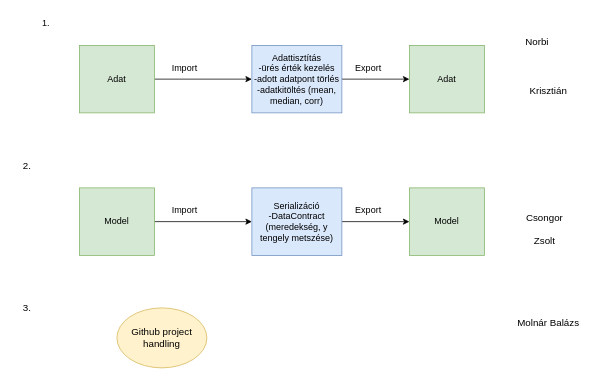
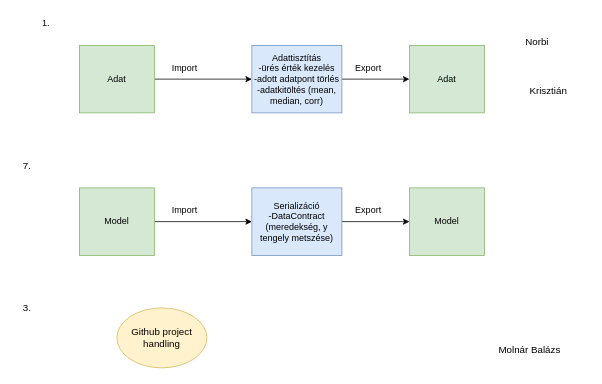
  <mxCell id="0" />
  <mxCell id="1" parent="0" />
  <mxCell id="2" style="edgeStyle=orthogonalEdgeStyle;rounded=0;orthogonalLoop=1;jettySize=auto;html=1;exitX=1;exitY=0.5;exitDx=0;exitDy=0;" edge="1" parent="1" source="3" target="5"><mxGeometry relative="1" as="geometry" /></mxCell>
  <mxCell id="3" value="Adat" style="rounded=0;whiteSpace=wrap;html=1;fillColor=#d5e8d4;strokeColor=#82b366;" vertex="1" parent="1"><mxGeometry x="105" y="60" width="100" height="90" as="geometry" /></mxCell>
  <mxCell id="4" style="edgeStyle=orthogonalEdgeStyle;rounded=0;orthogonalLoop=1;jettySize=auto;html=1;exitX=1;exitY=0.5;exitDx=0;exitDy=0;entryX=0;entryY=0.5;entryDx=0;entryDy=0;" edge="1" parent="1" source="5" target="6"><mxGeometry relative="1" as="geometry"><mxPoint x="535" y="105" as="targetPoint" /></mxGeometry></mxCell>
  <mxCell id="5" value="Adattisztítás&lt;br&gt;-ürés érték kezelés&lt;br&gt;-adott adatpont törlés&lt;br&gt;-adatkitöltés (mean, median, corr)" style="rounded=0;whiteSpace=wrap;html=1;fillColor=#dae8fc;strokeColor=#6c8ebf;" vertex="1" parent="1"><mxGeometry x="335" y="60" width="120" height="90" as="geometry" /></mxCell>
  <mxCell id="6" value="Adat" style="rounded=0;whiteSpace=wrap;html=1;fillColor=#d5e8d4;strokeColor=#82b366;" vertex="1" parent="1"><mxGeometry x="545" y="60" width="100" height="90" as="geometry" /></mxCell>
  <mxCell id="7" value="Import" style="text;html=1;align=center;verticalAlign=middle;resizable=0;points=[];autosize=1;strokeColor=none;fillColor=none;" vertex="1" parent="1"><mxGeometry x="220" y="80" width="50" height="20" as="geometry" /></mxCell>
  <mxCell id="8" value="Export" style="text;html=1;align=center;verticalAlign=middle;resizable=0;points=[];autosize=1;strokeColor=none;fillColor=none;" vertex="1" parent="1"><mxGeometry x="465" y="80" width="50" height="20" as="geometry" /></mxCell>
  <mxCell id="9" value="1." style="text;html=1;align=center;verticalAlign=middle;resizable=0;points=[];autosize=1;strokeColor=none;fillColor=none;" vertex="1" parent="1"><mxGeometry x="45" y="20" width="30" height="20" as="geometry" /></mxCell>
  <mxCell id="10" style="edgeStyle=orthogonalEdgeStyle;rounded=0;orthogonalLoop=1;jettySize=auto;html=1;exitX=1;exitY=0.5;exitDx=0;exitDy=0;" edge="1" parent="1" source="11" target="13"><mxGeometry relative="1" as="geometry" /></mxCell>
  <mxCell id="11" value="Model" style="rounded=0;whiteSpace=wrap;html=1;fillColor=#d5e8d4;strokeColor=#82b366;" vertex="1" parent="1"><mxGeometry x="105" y="250" width="100" height="90" as="geometry" /></mxCell>
  <mxCell id="12" style="edgeStyle=orthogonalEdgeStyle;rounded=0;orthogonalLoop=1;jettySize=auto;html=1;exitX=1;exitY=0.5;exitDx=0;exitDy=0;entryX=0;entryY=0.5;entryDx=0;entryDy=0;" edge="1" parent="1" source="13" target="14"><mxGeometry relative="1" as="geometry"><mxPoint x="535" y="295" as="targetPoint" /></mxGeometry></mxCell>
  <mxCell id="13" value="Serializáció&lt;br&gt;-DataContract (meredekség, y tengely metszése)" style="rounded=0;whiteSpace=wrap;html=1;fillColor=#dae8fc;strokeColor=#6c8ebf;" vertex="1" parent="1"><mxGeometry x="335" y="250" width="120" height="90" as="geometry" /></mxCell>
  <mxCell id="14" value="Model" style="rounded=0;whiteSpace=wrap;html=1;fillColor=#d5e8d4;strokeColor=#82b366;" vertex="1" parent="1"><mxGeometry x="545" y="250" width="100" height="90" as="geometry" /></mxCell>
  <mxCell id="15" value="Import" style="text;html=1;align=center;verticalAlign=middle;resizable=0;points=[];autosize=1;strokeColor=none;fillColor=none;" vertex="1" parent="1"><mxGeometry x="220" y="270" width="50" height="20" as="geometry" /></mxCell>
  <mxCell id="16" value="Export" style="text;html=1;align=center;verticalAlign=middle;resizable=0;points=[];autosize=1;strokeColor=none;fillColor=none;" vertex="1" parent="1"><mxGeometry x="465" y="270" width="50" height="20" as="geometry" /></mxCell>
- <mxCell id="17" value="2." style="text;html=1;align=center;verticalAlign=middle;resizable=0;points=[];autosize=1;strokeColor=none;fillColor=none;fontSize=13;" vertex="1" parent="1"><mxGeometry x="20" y="210" width="30" height="20" as="geometry" /></mxCell>
+ <mxCell id="17" value="7." style="text;html=1;align=center;verticalAlign=middle;resizable=0;points=[];autosize=1;strokeColor=none;fillColor=none;fontSize=13;" vertex="1" parent="1"><mxGeometry x="20" y="210" width="30" height="20" as="geometry" /></mxCell>
  <mxCell id="18" value="3." style="text;html=1;align=center;verticalAlign=middle;resizable=0;points=[];autosize=1;strokeColor=none;fillColor=none;fontSize=13;" vertex="1" parent="1"><mxGeometry x="20" y="400" width="30" height="20" as="geometry" /></mxCell>
  <mxCell id="19" value="Github project handling" style="ellipse;whiteSpace=wrap;html=1;aspect=fixed;fontSize=13;fillColor=#fff2cc;strokeColor=#d6b656;" vertex="1" parent="1"><mxGeometry x="155" y="410" width="120" height="80" as="geometry" /></mxCell>
- <mxCell id="20" value="Molnár Balázs" style="text;html=1;align=center;verticalAlign=middle;resizable=0;points=[];autosize=1;strokeColor=none;fillColor=none;fontSize=13;" vertex="1" parent="1"><mxGeometry x="680" y="420" width="100" height="20" as="geometry" /></mxCell>
- <mxCell id="21" value="Csongor" style="text;html=1;align=center;verticalAlign=middle;resizable=0;points=[];autosize=1;strokeColor=none;fillColor=none;fontSize=13;" vertex="1" parent="1"><mxGeometry x="695" y="280" width="60" height="20" as="geometry" /></mxCell>
- <mxCell id="22" value="Zsolt" style="text;html=1;align=center;verticalAlign=middle;resizable=0;points=[];autosize=1;strokeColor=none;fillColor=none;fontSize=13;" vertex="1" parent="1"><mxGeometry x="705" y="310" width="40" height="20" as="geometry" /></mxCell>
+ <mxCell id="20" value="Molnár Balázs" style="text;html=1;align=center;verticalAlign=middle;resizable=0;points=[];autosize=1;strokeColor=none;fillColor=none;fontSize=13;" vertex="1" parent="1"><mxGeometry x="655" y="455" width="100" height="20" as="geometry" /></mxCell>
  <mxCell id="23" value="Norbi" style="text;html=1;align=center;verticalAlign=middle;resizable=0;points=[];autosize=1;strokeColor=none;fillColor=none;fontSize=13;" vertex="1" parent="1"><mxGeometry x="690" y="45" width="50" height="20" as="geometry" /></mxCell>
  <mxCell id="24" value="Krisztián" style="text;html=1;align=center;verticalAlign=middle;resizable=0;points=[];autosize=1;strokeColor=none;fillColor=none;fontSize=13;" vertex="1" parent="1"><mxGeometry x="695" y="110" width="70" height="20" as="geometry" /></mxCell>
